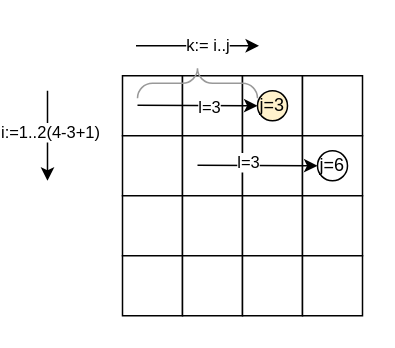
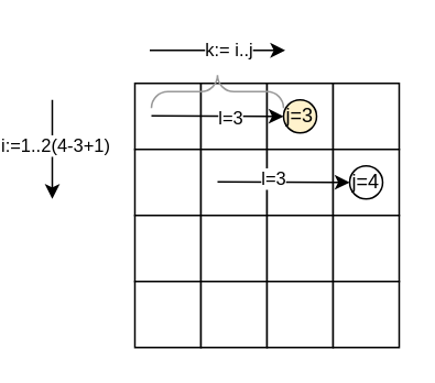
  <mxCell id="0" />
  <mxCell id="1" parent="0" />
  <mxCell id="2" value="" style="whiteSpace=wrap;html=1;aspect=fixed;" vertex="1" parent="1"><mxGeometry x="70" y="50" width="40" height="40" as="geometry" /></mxCell>
  <mxCell id="3" value="" style="whiteSpace=wrap;html=1;aspect=fixed;" vertex="1" parent="1"><mxGeometry x="110" y="50" width="40" height="40" as="geometry" /></mxCell>
  <mxCell id="4" value="" style="whiteSpace=wrap;html=1;aspect=fixed;" vertex="1" parent="1"><mxGeometry x="150" y="50" width="40" height="40" as="geometry" /></mxCell>
  <mxCell id="5" value="" style="whiteSpace=wrap;html=1;aspect=fixed;" vertex="1" parent="1"><mxGeometry x="190" y="50" width="40" height="40" as="geometry" /></mxCell>
  <mxCell id="6" value="" style="whiteSpace=wrap;html=1;aspect=fixed;" vertex="1" parent="1"><mxGeometry x="70" y="90" width="40" height="40" as="geometry" /></mxCell>
  <mxCell id="7" value="" style="whiteSpace=wrap;html=1;aspect=fixed;" vertex="1" parent="1"><mxGeometry x="110" y="90" width="40" height="40" as="geometry" /></mxCell>
  <mxCell id="8" value="" style="whiteSpace=wrap;html=1;aspect=fixed;" vertex="1" parent="1"><mxGeometry x="150" y="90" width="40" height="40" as="geometry" /></mxCell>
  <mxCell id="9" value="" style="whiteSpace=wrap;html=1;aspect=fixed;" vertex="1" parent="1"><mxGeometry x="190" y="90" width="40" height="40" as="geometry" /></mxCell>
  <mxCell id="10" value="" style="whiteSpace=wrap;html=1;aspect=fixed;" vertex="1" parent="1"><mxGeometry x="70" y="130" width="40" height="40" as="geometry" /></mxCell>
  <mxCell id="11" value="" style="whiteSpace=wrap;html=1;aspect=fixed;" vertex="1" parent="1"><mxGeometry x="110" y="130" width="40" height="40" as="geometry" /></mxCell>
  <mxCell id="12" value="" style="whiteSpace=wrap;html=1;aspect=fixed;" vertex="1" parent="1"><mxGeometry x="150" y="130" width="40" height="40" as="geometry" /></mxCell>
  <mxCell id="13" value="" style="whiteSpace=wrap;html=1;aspect=fixed;" vertex="1" parent="1"><mxGeometry x="190" y="130" width="40" height="40" as="geometry" /></mxCell>
  <mxCell id="14" value="" style="whiteSpace=wrap;html=1;aspect=fixed;" vertex="1" parent="1"><mxGeometry x="70" y="170" width="40" height="40" as="geometry" /></mxCell>
  <mxCell id="15" value="" style="whiteSpace=wrap;html=1;aspect=fixed;" vertex="1" parent="1"><mxGeometry x="110" y="170" width="40" height="40" as="geometry" /></mxCell>
  <mxCell id="16" value="" style="whiteSpace=wrap;html=1;aspect=fixed;" vertex="1" parent="1"><mxGeometry x="150" y="170" width="40" height="40" as="geometry" /></mxCell>
  <mxCell id="17" value="" style="whiteSpace=wrap;html=1;aspect=fixed;" vertex="1" parent="1"><mxGeometry x="190" y="170" width="40" height="40" as="geometry" /></mxCell>
  <mxCell id="18" value="" style="endArrow=classic;html=1;rounded=0;" edge="1" parent="1" source="27"><mxGeometry width="50" height="50" relative="1" as="geometry"><mxPoint x="80" y="69.71" as="sourcePoint" /><mxPoint x="180" y="69.71" as="targetPoint" /></mxGeometry></mxCell>
  <mxCell id="19" value="" style="endArrow=classic;html=1;rounded=0;" edge="1" parent="1" source="24"><mxGeometry width="50" height="50" relative="1" as="geometry"><mxPoint x="120" y="109.71" as="sourcePoint" /><mxPoint x="220" y="109.71" as="targetPoint" /></mxGeometry></mxCell>
  <mxCell id="20" value="" style="endArrow=classic;html=1;rounded=0;" edge="1" parent="1"><mxGeometry width="50" height="50" relative="1" as="geometry"><mxPoint x="20" y="60" as="sourcePoint" /><mxPoint x="20" y="120" as="targetPoint" /></mxGeometry></mxCell>
  <mxCell id="21" value="i:=1..2(4-3+1)" style="edgeLabel;html=1;align=center;verticalAlign=middle;resizable=0;points=[];" vertex="1" connectable="0" parent="20"><mxGeometry x="-0.11" y="1" relative="1" as="geometry"><mxPoint as="offset" /></mxGeometry></mxCell>
  <mxCell id="22" value="" style="endArrow=classic;html=1;rounded=0;" edge="1" parent="1" target="24"><mxGeometry width="50" height="50" relative="1" as="geometry"><mxPoint x="120" y="109.71" as="sourcePoint" /><mxPoint x="220" y="109.71" as="targetPoint" /></mxGeometry></mxCell>
  <mxCell id="23" value="l=3" style="edgeLabel;html=1;align=center;verticalAlign=middle;resizable=0;points=[];" vertex="1" connectable="0" parent="22"><mxGeometry x="-0.168" y="2" relative="1" as="geometry"><mxPoint as="offset" /></mxGeometry></mxCell>
- <mxCell id="24" value="j=6" style="ellipse;whiteSpace=wrap;html=1;aspect=fixed;" vertex="1" parent="1"><mxGeometry x="200" y="100" width="20" height="20" as="geometry" /></mxCell>
+ <mxCell id="24" value="j=4" style="ellipse;whiteSpace=wrap;html=1;aspect=fixed;" vertex="1" parent="1"><mxGeometry x="200" y="100" width="20" height="20" as="geometry" /></mxCell>
  <mxCell id="25" value="" style="endArrow=classic;html=1;rounded=0;" edge="1" parent="1" target="27"><mxGeometry width="50" height="50" relative="1" as="geometry"><mxPoint x="80" y="69.71" as="sourcePoint" /><mxPoint x="180" y="69.71" as="targetPoint" /></mxGeometry></mxCell>
  <mxCell id="26" value="l=3" style="edgeLabel;html=1;align=center;verticalAlign=middle;resizable=0;points=[];" vertex="1" connectable="0" parent="25"><mxGeometry x="0.189" y="-1" relative="1" as="geometry"><mxPoint as="offset" /></mxGeometry></mxCell>
  <mxCell id="27" value="j=3" style="ellipse;whiteSpace=wrap;html=1;aspect=fixed;fillColor=#fff2cc;" vertex="1" parent="1"><mxGeometry x="160" y="60" width="20" height="20" as="geometry" /></mxCell>
  <mxCell id="28" value="" style="verticalLabelPosition=bottom;shadow=0;dashed=0;align=center;html=1;verticalAlign=top;strokeWidth=1;shape=mxgraph.mockup.markup.curlyBrace;whiteSpace=wrap;strokeColor=#999999;" vertex="1" parent="1"><mxGeometry x="80" y="20" width="80" height="70" as="geometry" /></mxCell>
  <mxCell id="29" value="" style="endArrow=classic;html=1;rounded=0;" edge="1" parent="1"><mxGeometry width="50" height="50" relative="1" as="geometry"><mxPoint x="79" y="30" as="sourcePoint" /><mxPoint x="161" y="30" as="targetPoint" /></mxGeometry></mxCell>
  <mxCell id="30" value="k:= i..j" style="edgeLabel;html=1;align=center;verticalAlign=middle;resizable=0;points=[];" vertex="1" connectable="0" parent="29"><mxGeometry x="0.157" y="1" relative="1" as="geometry"><mxPoint as="offset" /></mxGeometry></mxCell>
